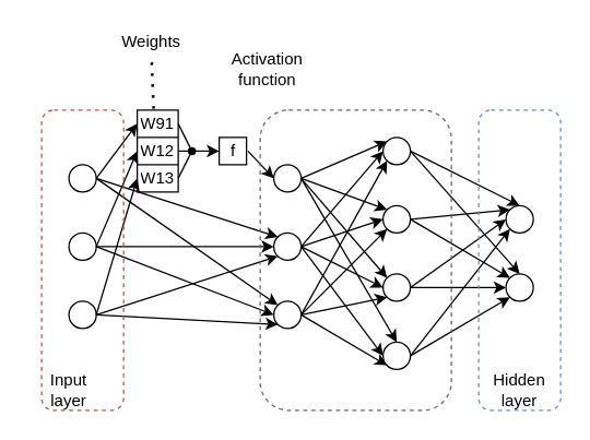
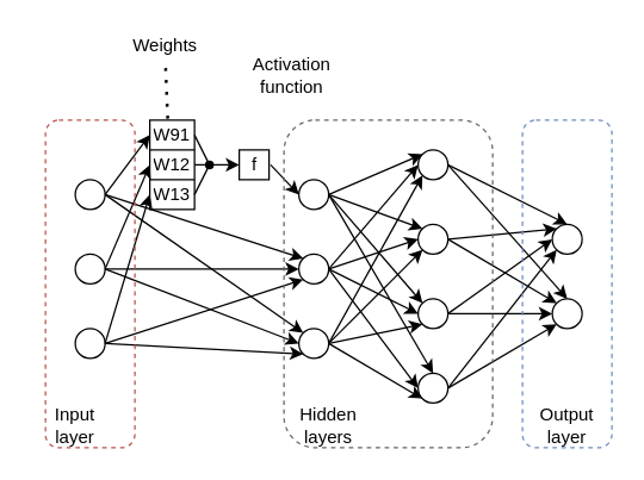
  <mxCell id="0" />
  <mxCell id="1" parent="0" />
  <mxCell id="2" value="" style="ellipse;whiteSpace=wrap;html=1;aspect=fixed;" vertex="1" parent="1"><mxGeometry x="50" y="120" width="20" height="20" as="geometry" /></mxCell>
  <mxCell id="3" value="" style="ellipse;whiteSpace=wrap;html=1;aspect=fixed;" vertex="1" parent="1"><mxGeometry x="50" y="170" width="20" height="20" as="geometry" /></mxCell>
  <mxCell id="4" value="" style="ellipse;whiteSpace=wrap;html=1;aspect=fixed;" vertex="1" parent="1"><mxGeometry x="50" y="220" width="20" height="20" as="geometry" /></mxCell>
  <mxCell id="5" value="" style="ellipse;whiteSpace=wrap;html=1;aspect=fixed;" vertex="1" parent="1"><mxGeometry x="200" y="120" width="20" height="20" as="geometry" /></mxCell>
  <mxCell id="6" value="" style="ellipse;whiteSpace=wrap;html=1;aspect=fixed;" vertex="1" parent="1"><mxGeometry x="200" y="170" width="20" height="20" as="geometry" /></mxCell>
  <mxCell id="7" value="" style="ellipse;whiteSpace=wrap;html=1;aspect=fixed;" vertex="1" parent="1"><mxGeometry x="200" y="220" width="20" height="20" as="geometry" /></mxCell>
  <mxCell id="8" value="" style="ellipse;whiteSpace=wrap;html=1;aspect=fixed;" vertex="1" parent="1"><mxGeometry x="280" y="100" width="20" height="20" as="geometry" /></mxCell>
  <mxCell id="9" value="" style="ellipse;whiteSpace=wrap;html=1;aspect=fixed;" vertex="1" parent="1"><mxGeometry x="280" y="150" width="20" height="20" as="geometry" /></mxCell>
  <mxCell id="10" value="" style="ellipse;whiteSpace=wrap;html=1;aspect=fixed;" vertex="1" parent="1"><mxGeometry x="280" y="200" width="20" height="20" as="geometry" /></mxCell>
  <mxCell id="11" value="" style="ellipse;whiteSpace=wrap;html=1;aspect=fixed;" vertex="1" parent="1"><mxGeometry x="280" y="250" width="20" height="20" as="geometry" /></mxCell>
  <mxCell id="12" value="" style="ellipse;whiteSpace=wrap;html=1;aspect=fixed;" vertex="1" parent="1"><mxGeometry x="370" y="150" width="20" height="20" as="geometry" /></mxCell>
  <mxCell id="13" value="" style="ellipse;whiteSpace=wrap;html=1;aspect=fixed;" vertex="1" parent="1"><mxGeometry x="370" y="200" width="20" height="20" as="geometry" /></mxCell>
  <mxCell id="14" value="" style="shape=table;startSize=0;container=1;collapsible=0;childLayout=tableLayout;" vertex="1" parent="1"><mxGeometry x="100" y="80" width="30" height="60" as="geometry" /></mxCell>
  <mxCell id="15" value="" style="shape=tableRow;horizontal=0;startSize=0;swimlaneHead=0;swimlaneBody=0;top=0;left=0;bottom=0;right=0;collapsible=0;dropTarget=0;fillColor=none;points=[[0,0.5],[1,0.5]];portConstraint=eastwest;" vertex="1" parent="14"><mxGeometry width="30" height="20" as="geometry" /></mxCell>
  <mxCell id="16" value="W91" style="shape=partialRectangle;html=1;whiteSpace=wrap;connectable=0;overflow=hidden;fillColor=none;top=0;left=0;bottom=0;right=0;pointerEvents=1;" vertex="1" parent="15"><mxGeometry width="30" height="20" as="geometry"><mxRectangle width="30" height="20" as="alternateBounds" /></mxGeometry></mxCell>
  <mxCell id="17" value="" style="shape=tableRow;horizontal=0;startSize=0;swimlaneHead=0;swimlaneBody=0;top=0;left=0;bottom=0;right=0;collapsible=0;dropTarget=0;fillColor=none;points=[[0,0.5],[1,0.5]];portConstraint=eastwest;" vertex="1" parent="14"><mxGeometry y="20" width="30" height="20" as="geometry" /></mxCell>
  <mxCell id="18" value="W12" style="shape=partialRectangle;html=1;whiteSpace=wrap;connectable=0;overflow=hidden;fillColor=none;top=0;left=0;bottom=0;right=0;pointerEvents=1;" vertex="1" parent="17"><mxGeometry width="30" height="20" as="geometry"><mxRectangle width="30" height="20" as="alternateBounds" /></mxGeometry></mxCell>
  <mxCell id="19" value="" style="shape=tableRow;horizontal=0;startSize=0;swimlaneHead=0;swimlaneBody=0;top=0;left=0;bottom=0;right=0;collapsible=0;dropTarget=0;fillColor=none;points=[[0,0.5],[1,0.5]];portConstraint=eastwest;" vertex="1" parent="14"><mxGeometry y="40" width="30" height="20" as="geometry" /></mxCell>
  <mxCell id="20" value="W13" style="shape=partialRectangle;html=1;whiteSpace=wrap;connectable=0;overflow=hidden;fillColor=none;top=0;left=0;bottom=0;right=0;pointerEvents=1;" vertex="1" parent="19"><mxGeometry width="30" height="20" as="geometry"><mxRectangle width="30" height="20" as="alternateBounds" /></mxGeometry></mxCell>
  <mxCell id="21" value="" style="endArrow=classic;html=1;rounded=0;exitX=1;exitY=0.5;exitDx=0;exitDy=0;entryX=0;entryY=0.5;entryDx=0;entryDy=0;" edge="1" parent="1" source="2" target="15"><mxGeometry width="50" height="50" relative="1" as="geometry"><mxPoint x="350" y="290" as="sourcePoint" /><mxPoint x="400" y="240" as="targetPoint" /></mxGeometry></mxCell>
  <mxCell id="22" value="" style="endArrow=classic;html=1;rounded=0;entryX=0;entryY=0;entryDx=0;entryDy=0;exitX=1;exitY=0.5;exitDx=0;exitDy=0;" edge="1" parent="1" source="2" target="6"><mxGeometry width="50" height="50" relative="1" as="geometry"><mxPoint x="90" y="130" as="sourcePoint" /><mxPoint x="140" y="100" as="targetPoint" /></mxGeometry></mxCell>
  <mxCell id="23" value="" style="endArrow=classic;html=1;rounded=0;entryX=0;entryY=0;entryDx=0;entryDy=0;" edge="1" parent="1" target="7"><mxGeometry width="50" height="50" relative="1" as="geometry"><mxPoint x="70" y="130" as="sourcePoint" /><mxPoint x="210" y="190" as="targetPoint" /></mxGeometry></mxCell>
  <mxCell id="24" value="" style="endArrow=classic;html=1;rounded=0;entryX=0;entryY=0.5;entryDx=0;entryDy=0;exitX=1;exitY=0.5;exitDx=0;exitDy=0;" edge="1" parent="1" source="3" target="7"><mxGeometry width="50" height="50" relative="1" as="geometry"><mxPoint x="100" y="140" as="sourcePoint" /><mxPoint x="210" y="240" as="targetPoint" /></mxGeometry></mxCell>
  <mxCell id="25" value="" style="endArrow=classic;html=1;rounded=0;entryX=0;entryY=0.5;entryDx=0;entryDy=0;exitX=1;exitY=0.5;exitDx=0;exitDy=0;" edge="1" parent="1" source="3" target="6"><mxGeometry width="50" height="50" relative="1" as="geometry"><mxPoint x="100" y="190" as="sourcePoint" /><mxPoint x="210" y="240" as="targetPoint" /></mxGeometry></mxCell>
  <mxCell id="26" value="" style="endArrow=classic;html=1;rounded=0;entryX=0;entryY=0.5;entryDx=0;entryDy=0;exitX=1;exitY=0.5;exitDx=0;exitDy=0;" edge="1" parent="1" source="3" target="17"><mxGeometry width="50" height="50" relative="1" as="geometry"><mxPoint x="80" y="190" as="sourcePoint" /><mxPoint x="190" y="190" as="targetPoint" /></mxGeometry></mxCell>
  <mxCell id="27" value="" style="endArrow=classic;html=1;rounded=0;entryX=0;entryY=0.5;entryDx=0;entryDy=0;exitX=1;exitY=0.5;exitDx=0;exitDy=0;" edge="1" parent="1" source="4" target="19"><mxGeometry width="50" height="50" relative="1" as="geometry"><mxPoint x="80" y="190" as="sourcePoint" /><mxPoint x="120" y="120" as="targetPoint" /></mxGeometry></mxCell>
  <mxCell id="28" value="" style="endArrow=classic;html=1;rounded=0;entryX=0;entryY=1;entryDx=0;entryDy=0;exitX=1;exitY=0.5;exitDx=0;exitDy=0;" edge="1" parent="1" source="4" target="6"><mxGeometry width="50" height="50" relative="1" as="geometry"><mxPoint x="90" y="230" as="sourcePoint" /><mxPoint x="140" y="140" as="targetPoint" /></mxGeometry></mxCell>
  <mxCell id="29" value="" style="endArrow=classic;html=1;rounded=0;entryX=0;entryY=1;entryDx=0;entryDy=0;exitX=1;exitY=0.5;exitDx=0;exitDy=0;" edge="1" parent="1" source="4" target="7"><mxGeometry width="50" height="50" relative="1" as="geometry"><mxPoint x="100" y="240" as="sourcePoint" /><mxPoint x="210" y="190" as="targetPoint" /></mxGeometry></mxCell>
  <mxCell id="30" value="&lt;div&gt;f&lt;/div&gt;" style="text;html=1;align=center;verticalAlign=middle;resizable=0;points=[];autosize=1;strokeColor=default;fillColor=none;" vertex="1" parent="1"><mxGeometry x="160" y="100" width="20" height="20" as="geometry" /></mxCell>
  <mxCell id="31" value="" style="endArrow=classic;html=1;rounded=0;exitX=1.05;exitY=0.5;exitDx=0;exitDy=0;exitPerimeter=0;entryX=0;entryY=0.5;entryDx=0;entryDy=0;" edge="1" parent="1" source="30" target="5"><mxGeometry width="50" height="50" relative="1" as="geometry"><mxPoint x="170" y="120" as="sourcePoint" /><mxPoint x="190" y="140" as="targetPoint" /></mxGeometry></mxCell>
  <mxCell id="32" value="&lt;div&gt;Weights&lt;br&gt;&lt;/div&gt;" style="text;html=1;align=center;verticalAlign=middle;resizable=0;points=[];autosize=1;strokeColor=none;fillColor=none;" vertex="1" parent="1"><mxGeometry x="80" y="20" width="60" height="20" as="geometry" /></mxCell>
  <mxCell id="33" value="" style="endArrow=none;dashed=1;html=1;dashPattern=1 3;strokeWidth=2;rounded=0;exitX=0.4;exitY=-0.05;exitDx=0;exitDy=0;exitPerimeter=0;" edge="1" parent="1" source="15" target="32"><mxGeometry width="50" height="50" relative="1" as="geometry"><mxPoint x="370" y="290" as="sourcePoint" /><mxPoint x="122" y="60" as="targetPoint" /></mxGeometry></mxCell>
  <mxCell id="34" value="&lt;div&gt;Activation &lt;br&gt;&lt;/div&gt;&lt;div&gt;function&lt;/div&gt;" style="text;html=1;align=center;verticalAlign=middle;resizable=0;points=[];autosize=1;strokeColor=none;fillColor=none;" vertex="1" parent="1"><mxGeometry x="160" y="35" width="70" height="30" as="geometry" /></mxCell>
  <mxCell id="35" value="" style="endArrow=classic;html=1;rounded=0;exitX=1;exitY=0.5;exitDx=0;exitDy=0;entryX=0;entryY=0;entryDx=0;entryDy=0;" edge="1" parent="1" source="5" target="8"><mxGeometry width="50" height="50" relative="1" as="geometry"><mxPoint x="370" y="290" as="sourcePoint" /><mxPoint x="420" y="240" as="targetPoint" /></mxGeometry></mxCell>
  <mxCell id="36" value="" style="endArrow=classic;html=1;rounded=0;exitX=1;exitY=0.5;exitDx=0;exitDy=0;entryX=0;entryY=0;entryDx=0;entryDy=0;" edge="1" parent="1" source="5" target="9"><mxGeometry width="50" height="50" relative="1" as="geometry"><mxPoint x="230" y="140" as="sourcePoint" /><mxPoint x="290" y="120" as="targetPoint" /></mxGeometry></mxCell>
  <mxCell id="37" value="" style="endArrow=classic;html=1;rounded=0;exitX=1;exitY=0.5;exitDx=0;exitDy=0;entryX=0;entryY=0;entryDx=0;entryDy=0;" edge="1" parent="1" source="5" target="10"><mxGeometry width="50" height="50" relative="1" as="geometry"><mxPoint x="240" y="150" as="sourcePoint" /><mxPoint x="300" y="130" as="targetPoint" /></mxGeometry></mxCell>
  <mxCell id="38" value="" style="endArrow=classic;html=1;rounded=0;entryX=0.5;entryY=0;entryDx=0;entryDy=0;" edge="1" parent="1" target="11"><mxGeometry width="50" height="50" relative="1" as="geometry"><mxPoint x="220" y="130" as="sourcePoint" /><mxPoint x="310" y="140" as="targetPoint" /></mxGeometry></mxCell>
  <mxCell id="39" value="" style="endArrow=classic;html=1;rounded=0;exitX=1;exitY=0.5;exitDx=0;exitDy=0;entryX=0;entryY=0.5;entryDx=0;entryDy=0;" edge="1" parent="1" source="6" target="8"><mxGeometry width="50" height="50" relative="1" as="geometry"><mxPoint x="260" y="170" as="sourcePoint" /><mxPoint x="320" y="150" as="targetPoint" /></mxGeometry></mxCell>
  <mxCell id="40" value="" style="endArrow=classic;html=1;rounded=0;exitX=1;exitY=0.5;exitDx=0;exitDy=0;entryX=0;entryY=0.5;entryDx=0;entryDy=0;" edge="1" parent="1" source="6" target="9"><mxGeometry width="50" height="50" relative="1" as="geometry"><mxPoint x="270" y="180" as="sourcePoint" /><mxPoint x="330" y="160" as="targetPoint" /></mxGeometry></mxCell>
  <mxCell id="41" value="" style="endArrow=classic;html=1;rounded=0;exitX=1;exitY=0.5;exitDx=0;exitDy=0;entryX=0;entryY=0.5;entryDx=0;entryDy=0;" edge="1" parent="1" source="6" target="10"><mxGeometry width="50" height="50" relative="1" as="geometry"><mxPoint x="280" y="190" as="sourcePoint" /><mxPoint x="340" y="170" as="targetPoint" /></mxGeometry></mxCell>
  <mxCell id="42" value="" style="endArrow=classic;html=1;rounded=0;exitX=1;exitY=0.5;exitDx=0;exitDy=0;entryX=0;entryY=1;entryDx=0;entryDy=0;" edge="1" parent="1" source="7" target="11"><mxGeometry width="50" height="50" relative="1" as="geometry"><mxPoint x="290" y="200" as="sourcePoint" /><mxPoint x="350" y="180" as="targetPoint" /></mxGeometry></mxCell>
  <mxCell id="43" value="" style="endArrow=classic;html=1;rounded=0;exitX=1;exitY=0.5;exitDx=0;exitDy=0;entryX=0;entryY=0.5;entryDx=0;entryDy=0;" edge="1" parent="1" source="6" target="11"><mxGeometry width="50" height="50" relative="1" as="geometry"><mxPoint x="300" y="210" as="sourcePoint" /><mxPoint x="360" y="190" as="targetPoint" /></mxGeometry></mxCell>
  <mxCell id="44" value="" style="endArrow=classic;html=1;rounded=0;exitX=1;exitY=0.5;exitDx=0;exitDy=0;entryX=0;entryY=1;entryDx=0;entryDy=0;" edge="1" parent="1" source="7" target="10"><mxGeometry width="50" height="50" relative="1" as="geometry"><mxPoint x="310" y="220" as="sourcePoint" /><mxPoint x="370" y="200" as="targetPoint" /></mxGeometry></mxCell>
  <mxCell id="45" value="" style="endArrow=classic;html=1;rounded=0;exitX=1;exitY=0.5;exitDx=0;exitDy=0;entryX=0;entryY=1;entryDx=0;entryDy=0;" edge="1" parent="1" source="7" target="9"><mxGeometry width="50" height="50" relative="1" as="geometry"><mxPoint x="320" y="230" as="sourcePoint" /><mxPoint x="290" y="160" as="targetPoint" /></mxGeometry></mxCell>
  <mxCell id="46" value="" style="endArrow=classic;html=1;rounded=0;exitX=1;exitY=0.5;exitDx=0;exitDy=0;entryX=0;entryY=1;entryDx=0;entryDy=0;" edge="1" parent="1" source="7" target="8"><mxGeometry width="50" height="50" relative="1" as="geometry"><mxPoint x="330" y="240" as="sourcePoint" /><mxPoint x="390" y="220" as="targetPoint" /></mxGeometry></mxCell>
  <mxCell id="47" value="" style="endArrow=classic;html=1;rounded=0;exitX=1;exitY=0.5;exitDx=0;exitDy=0;entryX=0.5;entryY=0;entryDx=0;entryDy=0;" edge="1" parent="1" source="8" target="12"><mxGeometry width="50" height="50" relative="1" as="geometry"><mxPoint x="340" y="250" as="sourcePoint" /><mxPoint x="400" y="230" as="targetPoint" /></mxGeometry></mxCell>
  <mxCell id="48" value="" style="endArrow=classic;html=1;rounded=0;exitX=1;exitY=0.5;exitDx=0;exitDy=0;entryX=0.5;entryY=0;entryDx=0;entryDy=0;" edge="1" parent="1" source="8" target="13"><mxGeometry width="50" height="50" relative="1" as="geometry"><mxPoint x="350" y="260" as="sourcePoint" /><mxPoint x="410" y="240" as="targetPoint" /></mxGeometry></mxCell>
  <mxCell id="49" value="" style="endArrow=classic;html=1;rounded=0;exitX=1;exitY=0.5;exitDx=0;exitDy=0;entryX=0;entryY=0;entryDx=0;entryDy=0;" edge="1" parent="1" source="9" target="13"><mxGeometry width="50" height="50" relative="1" as="geometry"><mxPoint x="360" y="270" as="sourcePoint" /><mxPoint x="420" y="250" as="targetPoint" /></mxGeometry></mxCell>
  <mxCell id="50" value="" style="endArrow=classic;html=1;rounded=0;exitX=1;exitY=0.5;exitDx=0;exitDy=0;entryX=0;entryY=0;entryDx=0;entryDy=0;" edge="1" parent="1" source="9" target="12"><mxGeometry width="50" height="50" relative="1" as="geometry"><mxPoint x="370" y="280" as="sourcePoint" /><mxPoint x="430" y="260" as="targetPoint" /></mxGeometry></mxCell>
  <mxCell id="51" value="" style="endArrow=classic;html=1;rounded=0;exitX=1;exitY=0.5;exitDx=0;exitDy=0;entryX=0;entryY=0.5;entryDx=0;entryDy=0;" edge="1" parent="1" source="10" target="13"><mxGeometry width="50" height="50" relative="1" as="geometry"><mxPoint x="380" y="290" as="sourcePoint" /><mxPoint x="440" y="270" as="targetPoint" /></mxGeometry></mxCell>
  <mxCell id="52" value="" style="endArrow=classic;html=1;rounded=0;exitX=1;exitY=0.5;exitDx=0;exitDy=0;entryX=0;entryY=0.5;entryDx=0;entryDy=0;" edge="1" parent="1" source="10" target="12"><mxGeometry width="50" height="50" relative="1" as="geometry"><mxPoint x="390" y="300" as="sourcePoint" /><mxPoint x="450" y="280" as="targetPoint" /></mxGeometry></mxCell>
  <mxCell id="53" value="" style="endArrow=classic;html=1;rounded=0;exitX=1;exitY=0.5;exitDx=0;exitDy=0;entryX=0;entryY=1;entryDx=0;entryDy=0;" edge="1" parent="1" source="11" target="12"><mxGeometry width="50" height="50" relative="1" as="geometry"><mxPoint x="310" y="220" as="sourcePoint" /><mxPoint x="380" y="170" as="targetPoint" /></mxGeometry></mxCell>
  <mxCell id="54" value="" style="endArrow=classic;html=1;rounded=0;exitX=1;exitY=0.5;exitDx=0;exitDy=0;entryX=0;entryY=1;entryDx=0;entryDy=0;" edge="1" parent="1" source="11" target="13"><mxGeometry width="50" height="50" relative="1" as="geometry"><mxPoint x="310" y="270" as="sourcePoint" /><mxPoint x="380" y="170" as="targetPoint" /></mxGeometry></mxCell>
  <mxCell id="55" value="" style="rounded=1;whiteSpace=wrap;html=1;strokeColor=#6c8ebf;fillColor=none;dashed=1;" vertex="1" parent="1"><mxGeometry x="350" y="80" width="60" height="220" as="geometry" /></mxCell>
  <mxCell id="56" value="" style="rounded=1;whiteSpace=wrap;html=1;strokeColor=#666666;fillColor=none;dashed=1;fontColor=#333333;" vertex="1" parent="1"><mxGeometry x="190" y="80" width="140" height="220" as="geometry" /></mxCell>
  <mxCell id="57" value="" style="rounded=1;whiteSpace=wrap;html=1;strokeColor=#b85450;fillColor=none;dashed=1;" vertex="1" parent="1"><mxGeometry x="30" y="80" width="60" height="220" as="geometry" /></mxCell>
- <mxCell id="58" value="&lt;div&gt;Hidden&lt;/div&gt;&lt;div&gt;layer&lt;br&gt;&lt;/div&gt;" style="text;html=1;strokeColor=none;fillColor=none;align=center;verticalAlign=middle;whiteSpace=wrap;rounded=0;dashed=1;" vertex="1" parent="1"><mxGeometry x="350" y="270" width="60" height="30" as="geometry" /></mxCell>
+ <mxCell id="58" value="&lt;div&gt;Output&lt;/div&gt;&lt;div&gt;layer&lt;br&gt;&lt;/div&gt;" style="text;html=1;strokeColor=none;fillColor=none;align=center;verticalAlign=middle;whiteSpace=wrap;rounded=0;dashed=1;" vertex="1" parent="1"><mxGeometry x="350" y="270" width="60" height="30" as="geometry" /></mxCell>
+ <mxCell id="59" value="&lt;div&gt;Hidden&lt;/div&gt;&lt;div&gt;layers&lt;br&gt;&lt;/div&gt;" style="text;html=1;strokeColor=none;fillColor=none;align=center;verticalAlign=middle;whiteSpace=wrap;rounded=0;dashed=1;" vertex="1" parent="1"><mxGeometry x="190" y="270" width="60" height="30" as="geometry" /></mxCell>
  <mxCell id="60" value="&lt;div&gt;Input&lt;/div&gt;&lt;div&gt;layer&lt;br&gt;&lt;/div&gt;" style="text;html=1;strokeColor=none;fillColor=none;align=center;verticalAlign=middle;whiteSpace=wrap;rounded=0;dashed=1;" vertex="1" parent="1"><mxGeometry x="20" y="270" width="60" height="30" as="geometry" /></mxCell>
  <mxCell id="61" value="" style="endArrow=none;html=1;rounded=0;exitX=1;exitY=0.5;exitDx=0;exitDy=0;" edge="1" parent="1" source="15"><mxGeometry width="50" height="50" relative="1" as="geometry"><mxPoint x="370" y="290" as="sourcePoint" /><mxPoint x="140" y="110" as="targetPoint" /></mxGeometry></mxCell>
  <mxCell id="62" value="" style="endArrow=none;html=1;rounded=0;entryX=1;entryY=0.5;entryDx=0;entryDy=0;" edge="1" parent="1" target="19"><mxGeometry width="50" height="50" relative="1" as="geometry"><mxPoint x="140" y="110" as="sourcePoint" /><mxPoint x="150" y="120" as="targetPoint" /></mxGeometry></mxCell>
  <mxCell id="63" value="" style="endArrow=classic;html=1;rounded=0;exitDx=0;exitDy=0;startArrow=none;" edge="1" parent="1" source="64" target="30"><mxGeometry width="50" height="50" relative="1" as="geometry"><mxPoint x="370" y="290" as="sourcePoint" /><mxPoint x="420" y="240" as="targetPoint" /></mxGeometry></mxCell>
  <mxCell id="64" value="" style="shape=waypoint;sketch=0;fillStyle=solid;size=6;pointerEvents=1;points=[];fillColor=none;resizable=0;rotatable=0;perimeter=centerPerimeter;snapToPoint=1;dashed=1;strokeColor=default;" vertex="1" parent="1"><mxGeometry x="120" y="90" width="40" height="40" as="geometry" /></mxCell>
  <mxCell id="65" value="" style="endArrow=none;html=1;rounded=0;exitX=1;exitY=0.5;exitDx=0;exitDy=0;" edge="1" parent="1" source="14" target="64"><mxGeometry width="50" height="50" relative="1" as="geometry"><mxPoint x="130" y="110" as="sourcePoint" /><mxPoint x="160" y="110" as="targetPoint" /></mxGeometry></mxCell>
